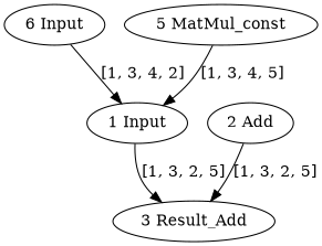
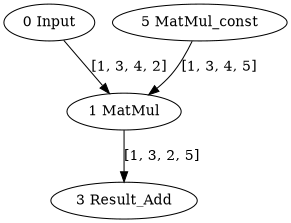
  strict digraph {
    edge [style=solid]
-   "0 Input" [type=Parameter label="6 Input"]
-   "1 MatMul" [type=MatMul label="1 Input"]
+   "0 Input" [type=Parameter]
+   "1 MatMul" [type=MatMul]
    "3 Result_Add" [type=Result]
-   "2 Add" [type=Add]
    "5 MatMul_const" [type=Constant]
    "0 Input" -> "1 MatMul" [label="[1, 3, 4, 2]"]
    "1 MatMul" -> "3 Result_Add" [label="[1, 3, 2, 5]"]
-   "2 Add" -> "3 Result_Add" [label="[1, 3, 2, 5]"]
    "5 MatMul_const" -> "1 MatMul" [label="[1, 3, 4, 5]"]
  }
